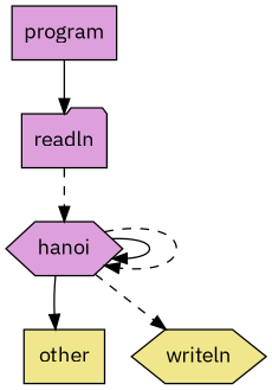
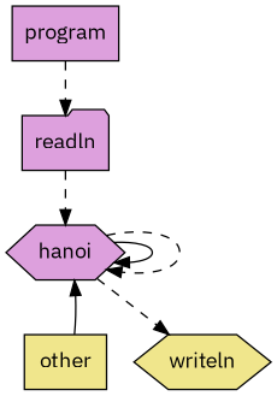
  digraph {
    fontname="IBM Plex Sans"
    node [fillcolor=plum fontname="IBM Plex Sans" shape=box style=filled]
    edge [fontname="IBM Plex Sans"]
    readln [shape=folder]
    program
    hanoi [shape=hexagon]
    other [fillcolor=khaki]
    writeln [fillcolor=khaki shape=hexagon]
    readln -> hanoi [style=dashed]
-   program -> readln
+   program -> readln [style=dashed]
    hanoi -> hanoi
    hanoi -> hanoi [style=dashed]
-   hanoi -> other
+   other -> hanoi
    hanoi -> writeln [style=dashed]
  }
